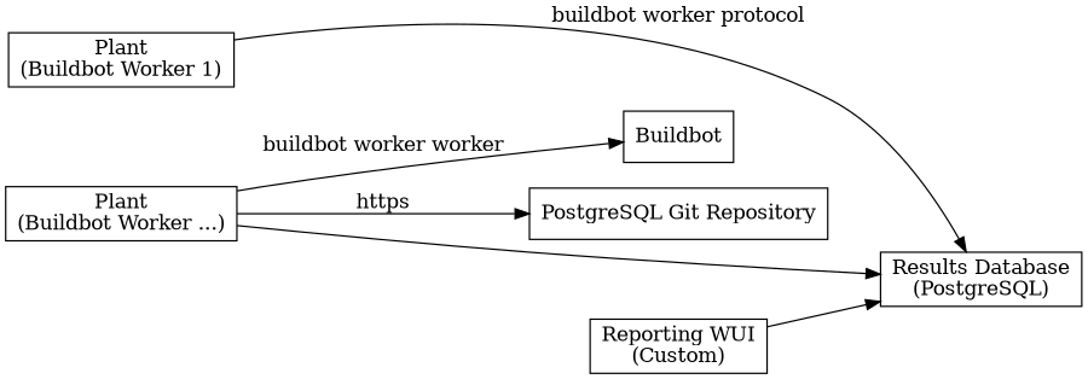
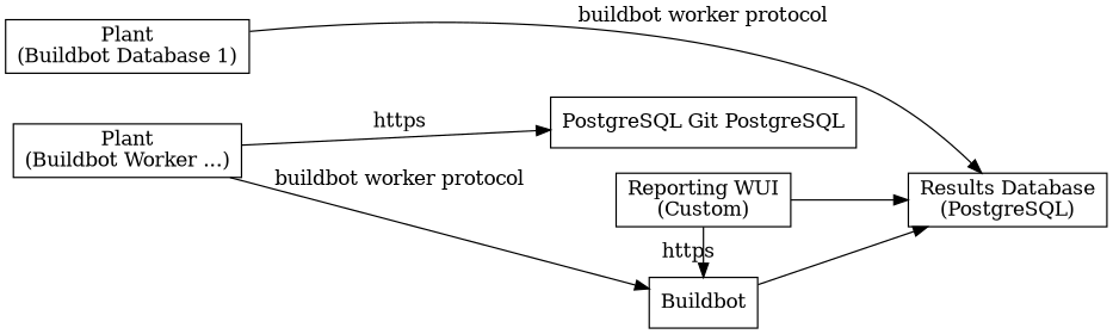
  digraph {
    rankdir=LR
    node [shape=box]
-   n1 [label="Plant\n(Buildbot Worker 1)"]
+   n1 [label="Plant\n(Buildbot Database 1)"]
    n2 [label="Plant\n(Buildbot Worker ...)"]
    n3 [label=Buildbot]
-   n4 [label="PostgreSQL Git Repository"]
+   n4 [label="PostgreSQL Git PostgreSQL"]
    n5 [label="Reporting WUI\n(Custom)"]
    n6 [label="Results Database\n(PostgreSQL)"]
    subgraph sub_1 {
      rank=same
      n1
      n2
    }
    subgraph sub_2 {
      rank=same
      n3
      n4
      n5
    }
    n1 -> n6 [label="buildbot worker protocol"]
-   n2 -> n3 [label="buildbot worker worker"]
+   n2 -> n3 [label="buildbot worker protocol"]
    n2 -> n4 [label=https]
-   n2 -> n6
+   n3 -> n6
+   n5 -> n3 [label=https]
    n5 -> n6
  }
